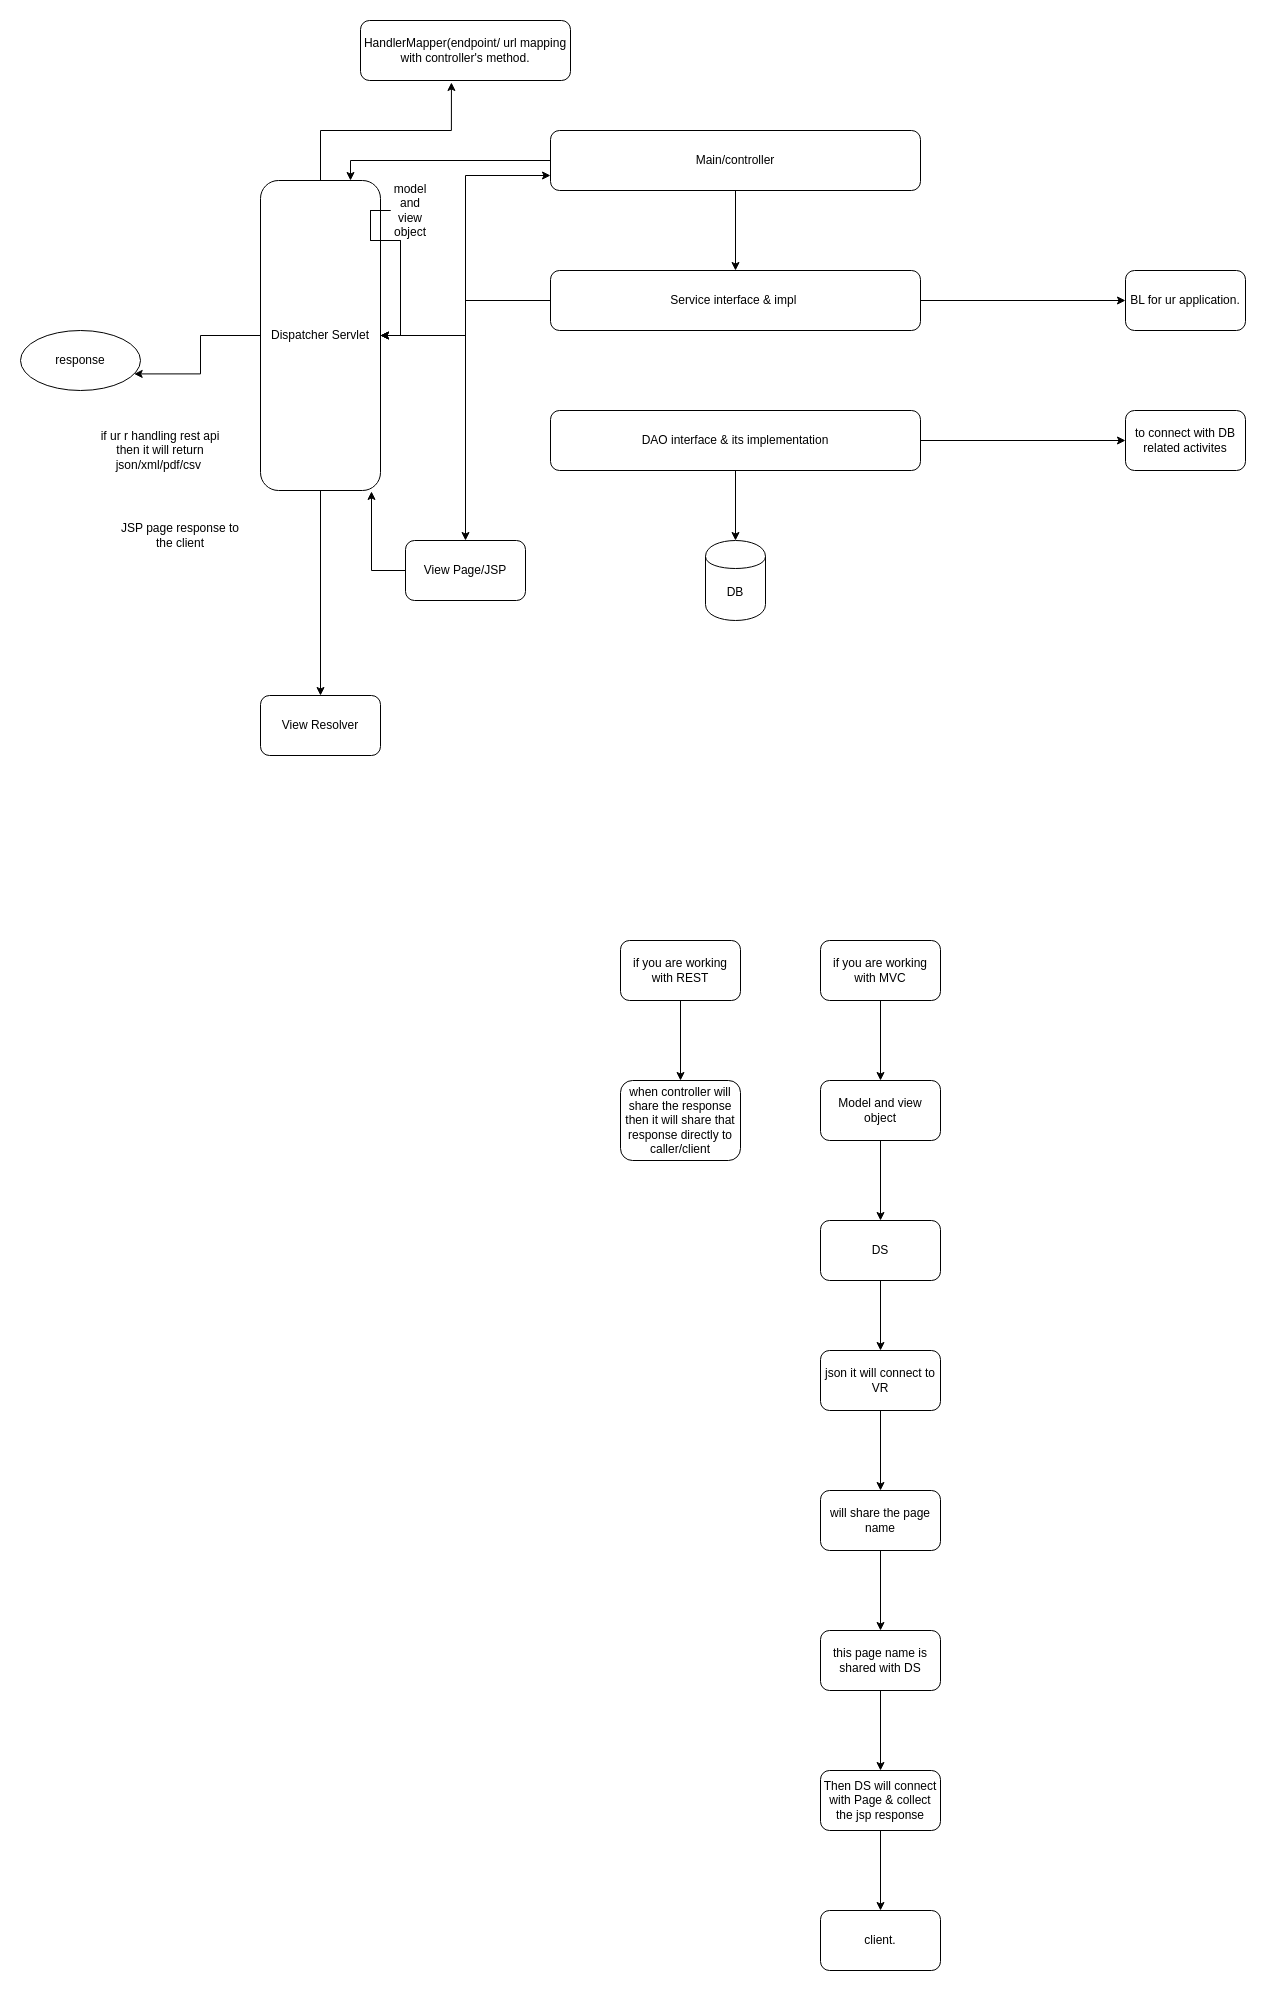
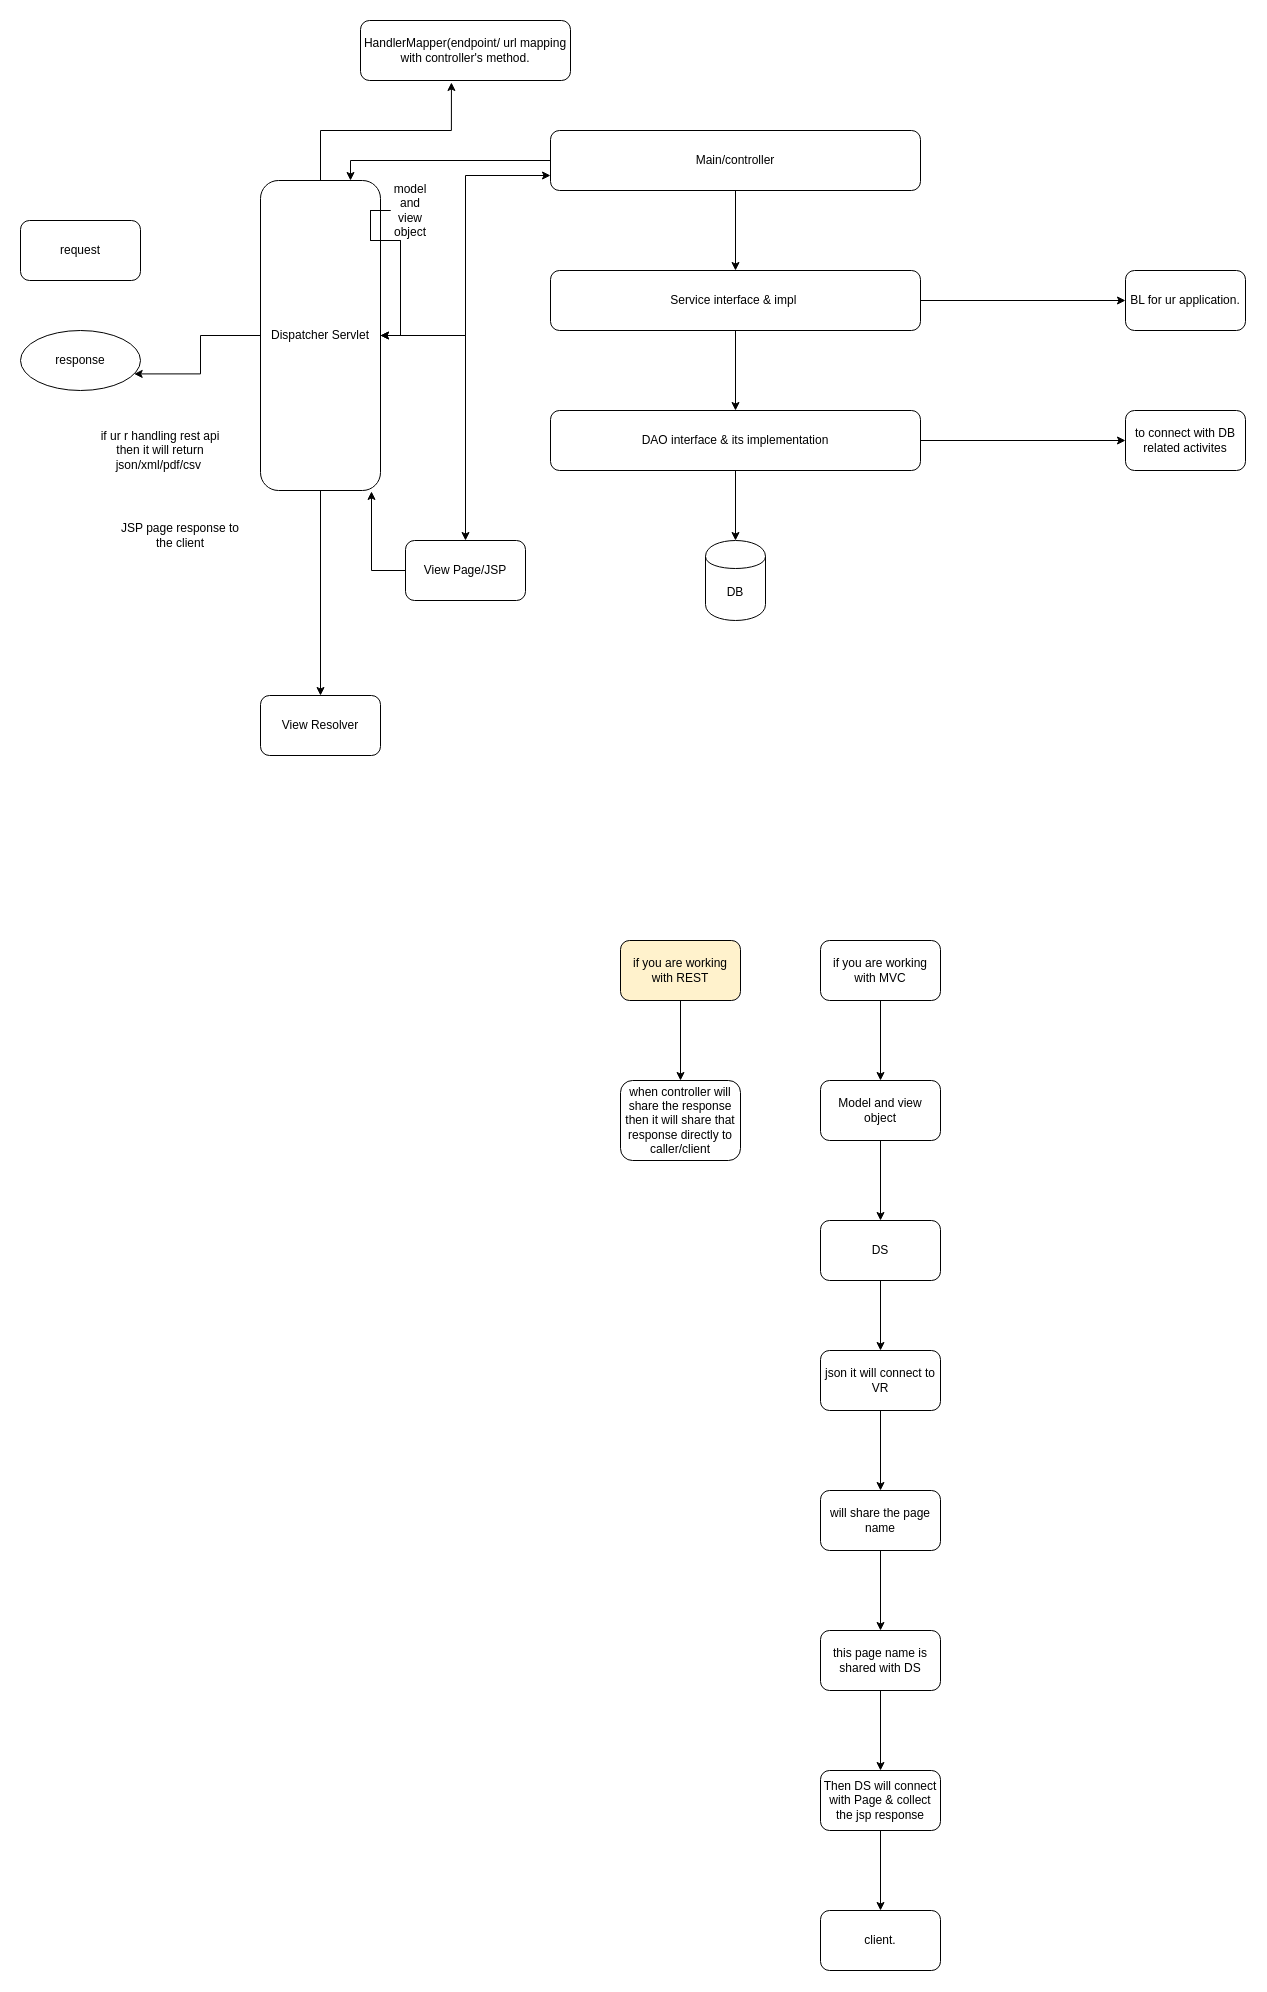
  <mxCell id="0" />
  <mxCell id="1" parent="0" />
  <mxCell id="2" value="" style="edgeStyle=orthogonalEdgeStyle;rounded=0;orthogonalLoop=1;jettySize=auto;html=1;" edge="1" parent="1" source="4" target="7"><mxGeometry relative="1" as="geometry" /></mxCell>
  <mxCell id="3" style="edgeStyle=orthogonalEdgeStyle;rounded=0;orthogonalLoop=1;jettySize=auto;html=1;entryX=0.75;entryY=0;entryDx=0;entryDy=0;" edge="1" parent="1" source="4" target="21"><mxGeometry relative="1" as="geometry" /></mxCell>
  <mxCell id="4" value="Main/controller" style="rounded=1;whiteSpace=wrap;html=1;" vertex="1" parent="1"><mxGeometry x="550" y="130" width="370" height="60" as="geometry" /></mxCell>
- <mxCell id="5" value="" style="edgeStyle=orthogonalEdgeStyle;rounded=0;orthogonalLoop=1;jettySize=auto;html=1;" edge="1" parent="1" source="7" target="21"><mxGeometry relative="1" as="geometry" /></mxCell>
+ <mxCell id="5" value="" style="edgeStyle=orthogonalEdgeStyle;rounded=0;orthogonalLoop=1;jettySize=auto;html=1;" edge="1" parent="1" source="7" target="10"><mxGeometry relative="1" as="geometry" /></mxCell>
  <mxCell id="6" value="" style="edgeStyle=orthogonalEdgeStyle;rounded=0;orthogonalLoop=1;jettySize=auto;html=1;" edge="1" parent="1" source="7" target="13"><mxGeometry relative="1" as="geometry" /></mxCell>
  <mxCell id="7" value="Service interface &amp;amp; impl&amp;nbsp;" style="rounded=1;whiteSpace=wrap;html=1;" vertex="1" parent="1"><mxGeometry x="550" y="270" width="370" height="60" as="geometry" /></mxCell>
  <mxCell id="8" value="" style="edgeStyle=orthogonalEdgeStyle;rounded=0;orthogonalLoop=1;jettySize=auto;html=1;" edge="1" parent="1" source="10" target="11"><mxGeometry relative="1" as="geometry" /></mxCell>
  <mxCell id="9" value="" style="edgeStyle=orthogonalEdgeStyle;rounded=0;orthogonalLoop=1;jettySize=auto;html=1;" edge="1" parent="1" source="10" target="12"><mxGeometry relative="1" as="geometry" /></mxCell>
  <mxCell id="10" value="DAO interface &amp;amp; its implementation" style="rounded=1;whiteSpace=wrap;html=1;" vertex="1" parent="1"><mxGeometry x="550" y="410" width="370" height="60" as="geometry" /></mxCell>
  <mxCell id="11" value="DB" style="shape=cylinder;whiteSpace=wrap;html=1;boundedLbl=1;backgroundOutline=1;rounded=1;" vertex="1" parent="1"><mxGeometry x="705" y="540" width="60" height="80" as="geometry" /></mxCell>
  <mxCell id="12" value="to connect with DB related activites" style="whiteSpace=wrap;html=1;rounded=1;" vertex="1" parent="1"><mxGeometry x="1125" y="410" width="120" height="60" as="geometry" /></mxCell>
  <mxCell id="13" value="BL for ur application." style="whiteSpace=wrap;html=1;rounded=1;" vertex="1" parent="1"><mxGeometry x="1125" y="270" width="120" height="60" as="geometry" /></mxCell>
+ <mxCell id="14" value="request" style="rounded=1;whiteSpace=wrap;html=1;" vertex="1" parent="1"><mxGeometry x="20" y="220" width="120" height="60" as="geometry" /></mxCell>
  <mxCell id="15" value="response" style="ellipse;whiteSpace=wrap;html=1;" vertex="1" parent="1"><mxGeometry x="20" y="330" width="120" height="60" as="geometry" /></mxCell>
  <mxCell id="16" style="edgeStyle=orthogonalEdgeStyle;rounded=0;orthogonalLoop=1;jettySize=auto;html=1;entryX=0.433;entryY=1.033;entryDx=0;entryDy=0;entryPerimeter=0;" edge="1" parent="1" source="21" target="22"><mxGeometry relative="1" as="geometry" /></mxCell>
  <mxCell id="17" style="edgeStyle=orthogonalEdgeStyle;rounded=0;orthogonalLoop=1;jettySize=auto;html=1;entryX=0;entryY=0.75;entryDx=0;entryDy=0;" edge="1" parent="1" source="21" target="4"><mxGeometry relative="1" as="geometry" /></mxCell>
  <mxCell id="18" style="edgeStyle=orthogonalEdgeStyle;rounded=0;orthogonalLoop=1;jettySize=auto;html=1;entryX=1;entryY=0.75;entryDx=0;entryDy=0;" edge="1" parent="1" source="21" target="15"><mxGeometry relative="1" as="geometry" /></mxCell>
  <mxCell id="19" value="" style="edgeStyle=orthogonalEdgeStyle;rounded=0;orthogonalLoop=1;jettySize=auto;html=1;" edge="1" parent="1" source="21" target="27"><mxGeometry relative="1" as="geometry" /></mxCell>
  <mxCell id="20" style="edgeStyle=orthogonalEdgeStyle;rounded=0;orthogonalLoop=1;jettySize=auto;html=1;" edge="1" parent="1" source="21" target="29"><mxGeometry relative="1" as="geometry"><mxPoint x="450" y="520" as="targetPoint" /></mxGeometry></mxCell>
  <mxCell id="21" value="Dispatcher Servlet" style="rounded=1;whiteSpace=wrap;html=1;" vertex="1" parent="1"><mxGeometry x="260" y="180" width="120" height="310" as="geometry" /></mxCell>
  <mxCell id="22" value="HandlerMapper(endpoint/ url mapping with controller's method." style="rounded=1;whiteSpace=wrap;html=1;" vertex="1" parent="1"><mxGeometry x="360" width="210" height="60" as="geometry" y="20" /></mxCell>
  <mxCell id="23" value="if ur r handling rest api then it will return json/xml/pdf/csv&amp;nbsp;" style="text;html=1;strokeColor=none;fillColor=none;align=center;verticalAlign=middle;whiteSpace=wrap;rounded=0;" vertex="1" parent="1"><mxGeometry x="90" y="420" width="140" height="60" as="geometry" /></mxCell>
  <mxCell id="24" value="" style="edgeStyle=orthogonalEdgeStyle;rounded=0;orthogonalLoop=1;jettySize=auto;html=1;" edge="1" parent="1" source="26" target="21"><mxGeometry relative="1" as="geometry" /></mxCell>
  <mxCell id="25" value="" style="edgeStyle=orthogonalEdgeStyle;rounded=0;orthogonalLoop=1;jettySize=auto;html=1;" edge="1" parent="1" source="26" target="21"><mxGeometry relative="1" as="geometry" /></mxCell>
  <mxCell id="26" value="model and view object" style="text;html=1;strokeColor=none;fillColor=none;align=center;verticalAlign=middle;whiteSpace=wrap;rounded=0;" vertex="1" parent="1"><mxGeometry x="390" y="200" width="40" height="20" as="geometry" /></mxCell>
  <mxCell id="27" value="View Resolver" style="whiteSpace=wrap;html=1;rounded=1;" vertex="1" parent="1"><mxGeometry x="260" y="695" width="120" height="60" as="geometry" /></mxCell>
  <mxCell id="28" style="edgeStyle=orthogonalEdgeStyle;rounded=0;orthogonalLoop=1;jettySize=auto;html=1;entryX=0.925;entryY=1.003;entryDx=0;entryDy=0;entryPerimeter=0;" edge="1" parent="1" source="29" target="21"><mxGeometry relative="1" as="geometry" /></mxCell>
  <mxCell id="29" value="View Page/JSP" style="rounded=1;whiteSpace=wrap;html=1;" vertex="1" parent="1"><mxGeometry x="405" y="540" width="120" height="60" as="geometry" /></mxCell>
  <mxCell id="30" value="JSP page response to the client" style="text;html=1;strokeColor=none;fillColor=none;align=center;verticalAlign=middle;whiteSpace=wrap;rounded=0;" vertex="1" parent="1"><mxGeometry x="120" y="500" width="120" height="70" as="geometry" /></mxCell>
  <mxCell id="31" value="" style="edgeStyle=orthogonalEdgeStyle;rounded=0;orthogonalLoop=1;jettySize=auto;html=1;" edge="1" parent="1" source="32" target="35"><mxGeometry relative="1" as="geometry" /></mxCell>
- <mxCell id="32" value="if you are working with REST" style="rounded=1;whiteSpace=wrap;html=1;" vertex="1" parent="1"><mxGeometry x="620" y="940" width="120" height="60" as="geometry" /></mxCell>
+ <mxCell id="32" value="if you are working with REST" style="rounded=1;whiteSpace=wrap;html=1;fillColor=#fff2cc;" vertex="1" parent="1"><mxGeometry x="620" y="940" width="120" height="60" as="geometry" /></mxCell>
  <mxCell id="33" value="" style="edgeStyle=orthogonalEdgeStyle;rounded=0;orthogonalLoop=1;jettySize=auto;html=1;" edge="1" parent="1" source="34" target="37"><mxGeometry relative="1" as="geometry" /></mxCell>
  <mxCell id="34" value="if you are working with MVC" style="rounded=1;whiteSpace=wrap;html=1;" vertex="1" parent="1"><mxGeometry x="820" y="940" width="120" height="60" as="geometry" /></mxCell>
  <mxCell id="35" value="when controller will share the response then it will share that response directly to caller/client" style="whiteSpace=wrap;html=1;rounded=1;" vertex="1" parent="1"><mxGeometry x="620" y="1080" width="120" height="80" as="geometry" /></mxCell>
  <mxCell id="36" value="" style="edgeStyle=orthogonalEdgeStyle;rounded=0;orthogonalLoop=1;jettySize=auto;html=1;" edge="1" parent="1" source="37" target="39"><mxGeometry relative="1" as="geometry" /></mxCell>
  <mxCell id="37" value="Model and view object" style="whiteSpace=wrap;html=1;rounded=1;" vertex="1" parent="1"><mxGeometry x="820" y="1080" width="120" height="60" as="geometry" /></mxCell>
  <mxCell id="38" value="" style="edgeStyle=orthogonalEdgeStyle;rounded=0;orthogonalLoop=1;jettySize=auto;html=1;" edge="1" parent="1" source="39" target="41"><mxGeometry relative="1" as="geometry" /></mxCell>
  <mxCell id="39" value="DS" style="whiteSpace=wrap;html=1;rounded=1;" vertex="1" parent="1"><mxGeometry x="820" y="1220" width="120" height="60" as="geometry" /></mxCell>
  <mxCell id="40" value="" style="edgeStyle=orthogonalEdgeStyle;rounded=0;orthogonalLoop=1;jettySize=auto;html=1;" edge="1" parent="1" source="41" target="43"><mxGeometry relative="1" as="geometry" /></mxCell>
  <mxCell id="41" value="json it will connect to VR" style="whiteSpace=wrap;html=1;rounded=1;" vertex="1" parent="1"><mxGeometry x="820" y="1350" width="120" height="60" as="geometry" /></mxCell>
  <mxCell id="42" value="" style="edgeStyle=orthogonalEdgeStyle;rounded=0;orthogonalLoop=1;jettySize=auto;html=1;" edge="1" parent="1" source="43" target="45"><mxGeometry relative="1" as="geometry" /></mxCell>
  <mxCell id="43" value="will share the page name" style="whiteSpace=wrap;html=1;rounded=1;" vertex="1" parent="1"><mxGeometry x="820" y="1490" width="120" height="60" as="geometry" /></mxCell>
  <mxCell id="44" value="" style="edgeStyle=orthogonalEdgeStyle;rounded=0;orthogonalLoop=1;jettySize=auto;html=1;" edge="1" parent="1" source="45" target="47"><mxGeometry relative="1" as="geometry" /></mxCell>
  <mxCell id="45" value="this page name is shared with DS" style="whiteSpace=wrap;html=1;rounded=1;" vertex="1" parent="1"><mxGeometry x="820" y="1630" width="120" height="60" as="geometry" /></mxCell>
  <mxCell id="46" value="" style="edgeStyle=orthogonalEdgeStyle;rounded=0;orthogonalLoop=1;jettySize=auto;html=1;" edge="1" parent="1" source="47" target="48"><mxGeometry relative="1" as="geometry" /></mxCell>
  <mxCell id="47" value="Then DS will connect with Page &amp;amp; collect the jsp response" style="whiteSpace=wrap;html=1;rounded=1;" vertex="1" parent="1"><mxGeometry x="820" y="1770" width="120" height="60" as="geometry" /></mxCell>
  <mxCell id="48" value="client." style="whiteSpace=wrap;html=1;rounded=1;" vertex="1" parent="1"><mxGeometry x="820" y="1910" width="120" height="60" as="geometry" /></mxCell>
